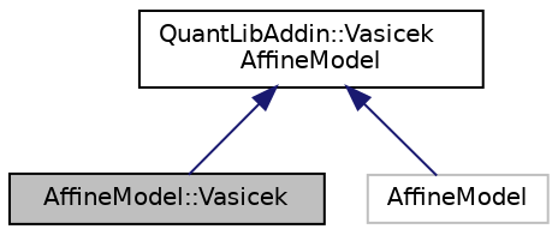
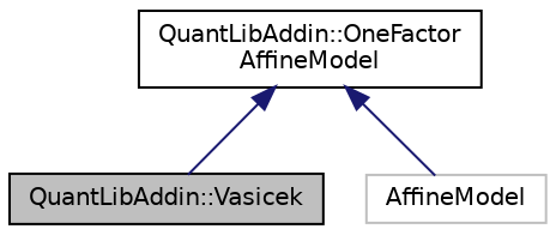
  digraph {
    node [color=black fillcolor=white fontname=Helvetica fontsize=10 shape=record style=filled]
    edge [color=midnightblue dir=back fontname=Helvetica fontsize=10 labelfontname=Helvetica labelfontsize=10 style=solid]
-   n1 [fillcolor=grey75 fontcolor=black height=0.2 label="AffineModel::Vasicek" width=0.4]
-   n2 [height=0.2 label="QuantLibAddin::Vasicek\lAffineModel" width=0.4]
+   n1 [fillcolor=grey75 fontcolor=black height=0.2 label="QuantLibAddin::Vasicek" width=0.4]
+   n2 [height=0.2 label="QuantLibAddin::OneFactor\lAffineModel" width=0.4]
    n3 [color=grey75 height=0.2 label=AffineModel width=0.4]
    n2 -> n1
    n2 -> n3
  }
